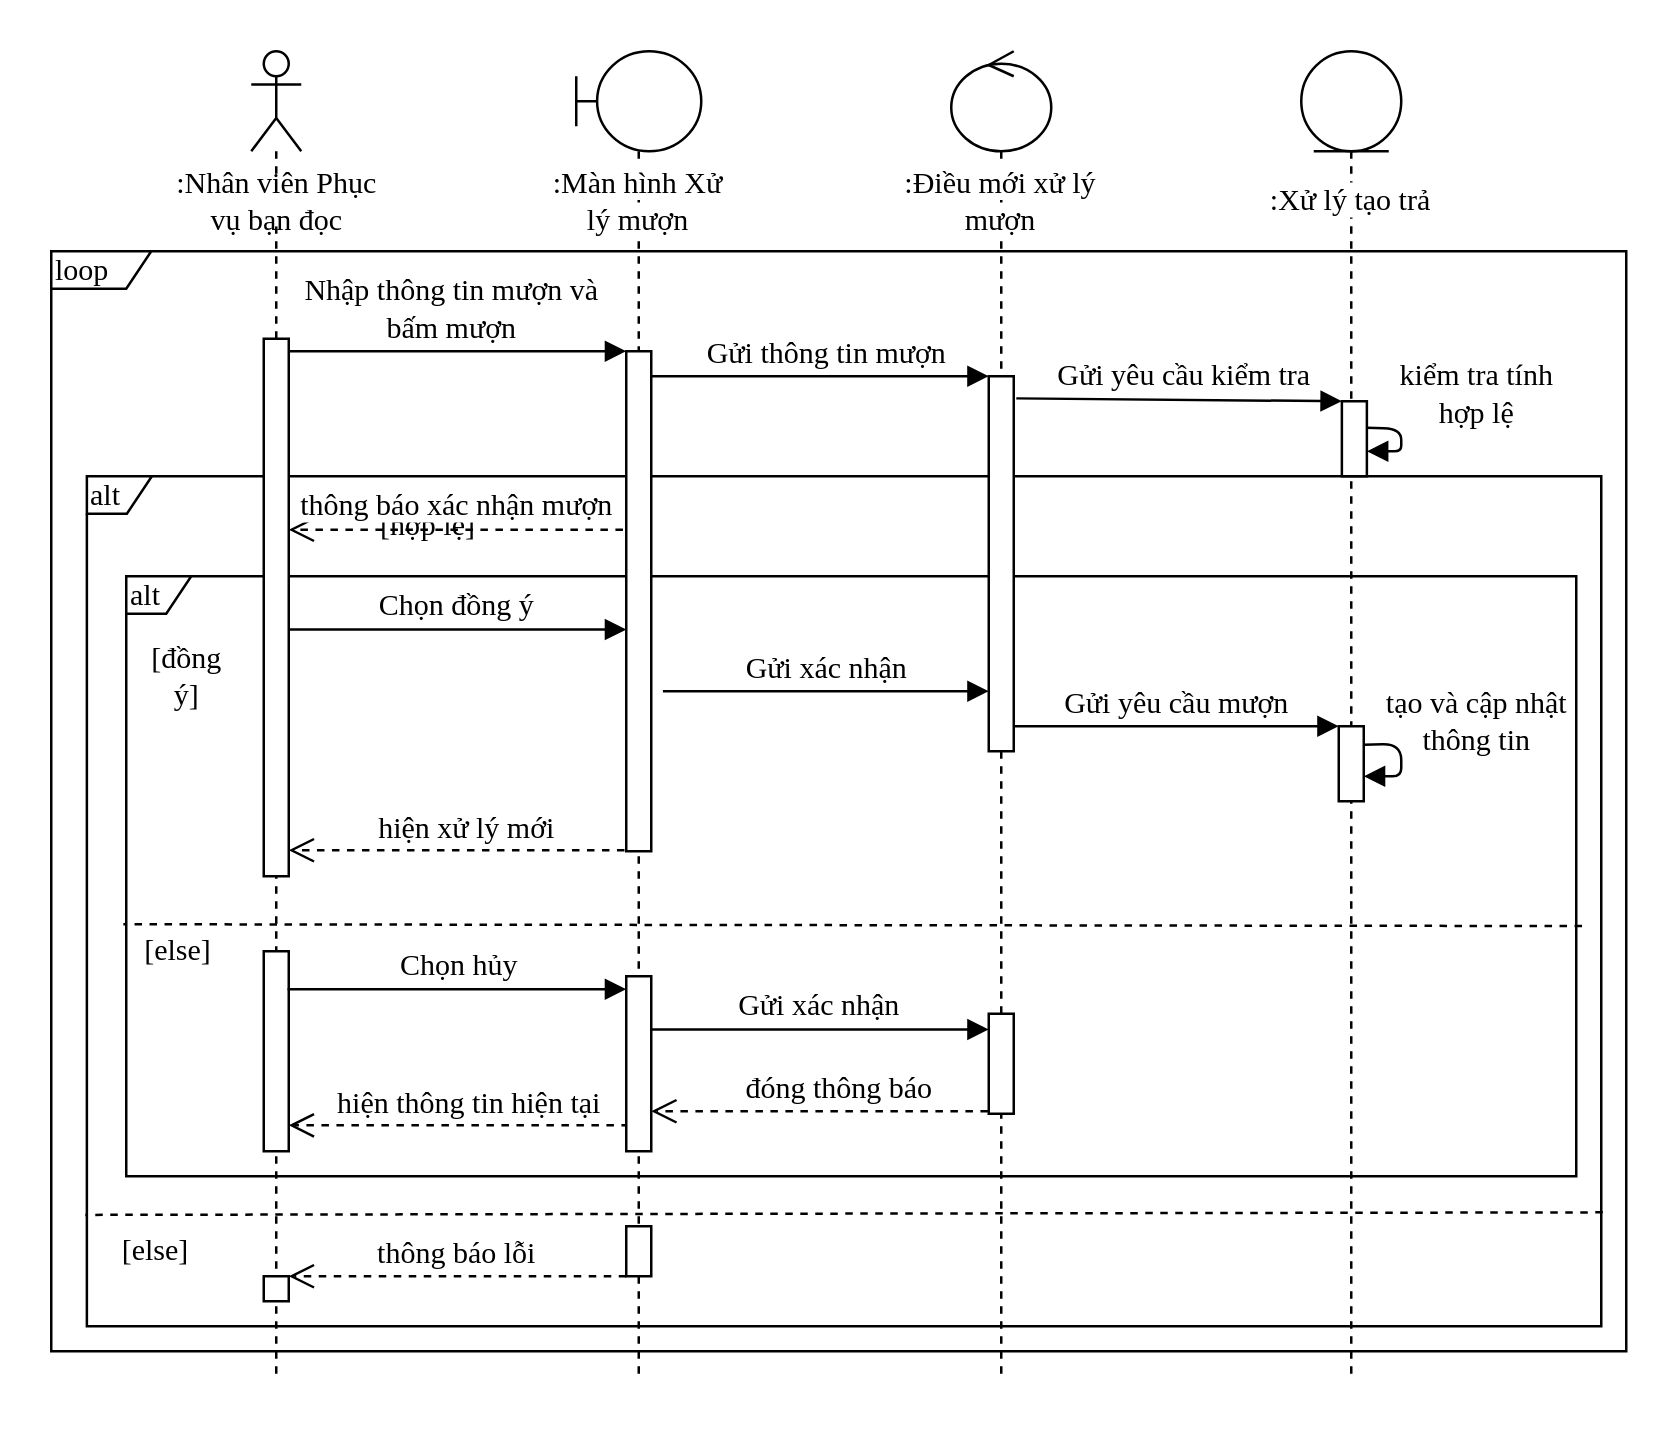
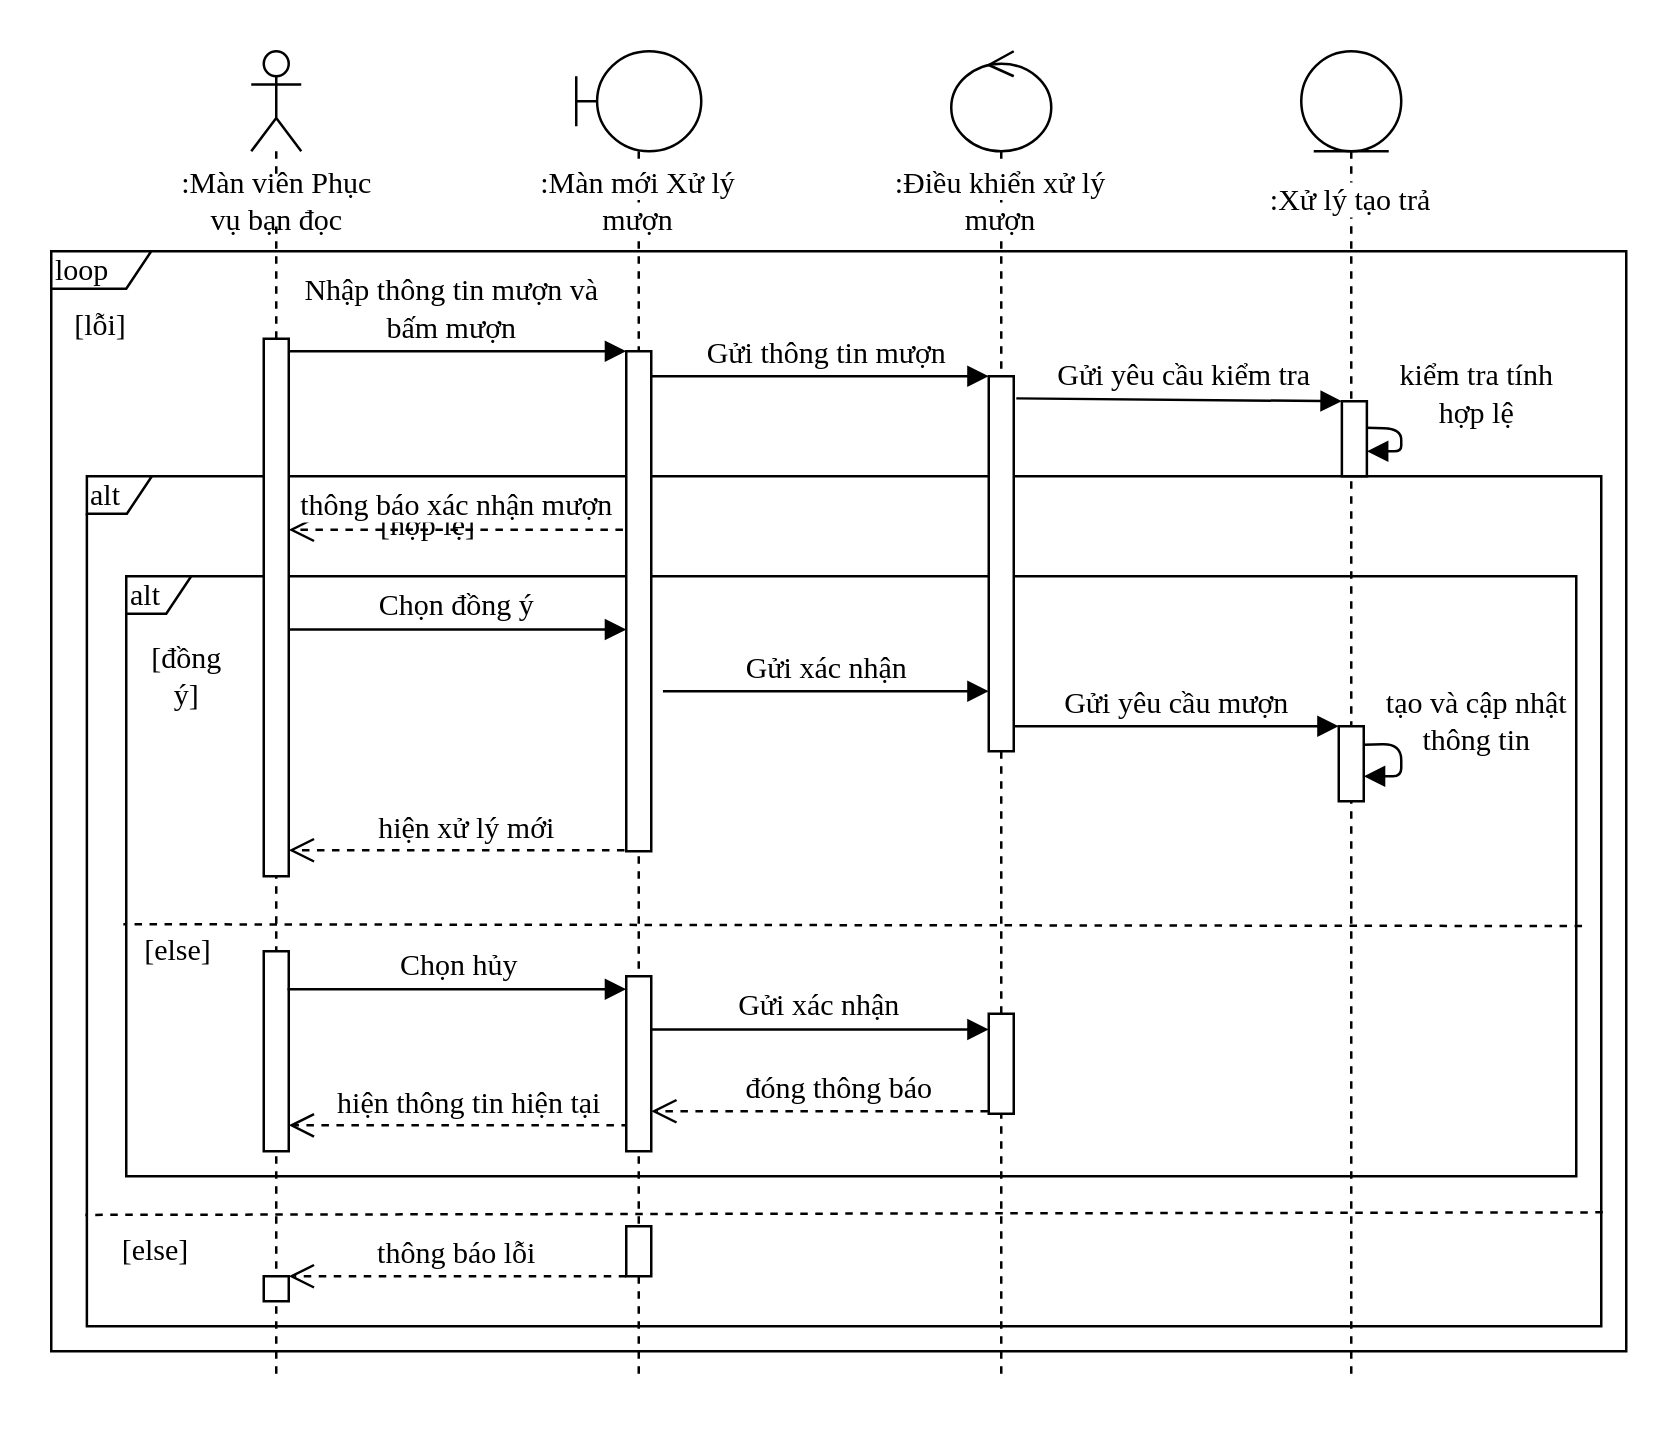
  <mxCell id="0" />
  <mxCell id="1" parent="0" />
  <mxCell id="2" value="loop" style="shape=umlFrame;whiteSpace=wrap;html=1;width=40;height=15;fontFamily=Times New Roman;fontSize=12;align=left;" parent="1" vertex="1"><mxGeometry x="20" y="100" width="630" height="440" as="geometry" /></mxCell>
  <mxCell id="3" value="alt" style="shape=umlFrame;whiteSpace=wrap;html=1;width=26;height=15;fontFamily=Times New Roman;fontSize=12;align=left;" parent="1" vertex="1"><mxGeometry x="34.25" y="190" width="605.75" height="340" as="geometry" /></mxCell>
  <mxCell id="4" value="alt" style="shape=umlFrame;whiteSpace=wrap;html=1;width=26;height=15;fontFamily=Times New Roman;fontSize=12;align=left;" parent="1" vertex="1"><mxGeometry x="50" y="230" width="580" height="240" as="geometry" /></mxCell>
  <mxCell id="5" value="" style="shape=umlLifeline;participant=umlActor;perimeter=lifelinePerimeter;whiteSpace=wrap;html=1;container=1;collapsible=0;recursiveResize=0;verticalAlign=top;spacingTop=36;labelBackgroundColor=#ffffff;outlineConnect=0;fontFamily=Times New Roman;fontSize=11;" parent="1" vertex="1"><mxGeometry x="100" y="20" width="20" height="530" as="geometry" /></mxCell>
  <mxCell id="6" value="" style="html=1;points=[];perimeter=orthogonalPerimeter;fontFamily=Times New Roman;fontSize=12;" parent="5" vertex="1"><mxGeometry x="5" y="115" width="10" height="215" as="geometry" /></mxCell>
  <mxCell id="7" value="" style="html=1;points=[];perimeter=orthogonalPerimeter;fontFamily=Times New Roman;fontSize=12;" parent="5" vertex="1"><mxGeometry x="5" y="490" width="10" height="10" as="geometry" /></mxCell>
  <mxCell id="8" value="" style="html=1;points=[];perimeter=orthogonalPerimeter;fontFamily=Times New Roman;fontSize=12;" parent="5" vertex="1"><mxGeometry x="5" y="360" width="10" height="80" as="geometry" /></mxCell>
  <mxCell id="9" value="" style="shape=umlLifeline;participant=umlControl;perimeter=lifelinePerimeter;whiteSpace=wrap;html=1;container=1;collapsible=0;recursiveResize=0;verticalAlign=top;spacingTop=36;labelBackgroundColor=#ffffff;outlineConnect=0;fontFamily=Times New Roman;fontSize=12;" parent="1" vertex="1"><mxGeometry x="380" y="20" width="40" height="530" as="geometry" /></mxCell>
  <mxCell id="10" value="" style="shape=umlLifeline;participant=umlEntity;perimeter=lifelinePerimeter;whiteSpace=wrap;html=1;container=1;collapsible=0;recursiveResize=0;verticalAlign=top;spacingTop=36;labelBackgroundColor=#ffffff;outlineConnect=0;fontFamily=Times New Roman;fontSize=12;" parent="1" vertex="1"><mxGeometry x="520" y="20" width="40" height="530" as="geometry" /></mxCell>
  <mxCell id="11" value="" style="html=1;points=[];perimeter=orthogonalPerimeter;fontFamily=Times New Roman;fontSize=12;" parent="10" vertex="1"><mxGeometry x="16.25" y="140" width="10" height="30" as="geometry" /></mxCell>
  <mxCell id="12" value="kiểm tra tính&lt;br&gt;hợp lệ" style="html=1;verticalAlign=bottom;endArrow=block;fontFamily=Times New Roman;fontSize=12;exitX=0.977;exitY=0.353;exitDx=0;exitDy=0;exitPerimeter=0;labelBackgroundColor=none;" parent="10" source="11" target="11" edge="1"><mxGeometry x="0.329" y="-31" width="80" relative="1" as="geometry"><mxPoint x="34.96" y="287.44" as="sourcePoint" /><mxPoint x="35" y="300" as="targetPoint" /><Array as="points"><mxPoint x="40" y="151" /><mxPoint x="40" y="160" /></Array><mxPoint x="31" y="25" as="offset" /></mxGeometry></mxCell>
- <mxCell id="13" value=":Nhân viên Phục vụ bạn đọc" style="text;html=1;strokeColor=none;fillColor=#FFFFFF;align=center;verticalAlign=middle;whiteSpace=wrap;rounded=0;fontSize=12;fontFamily=Times New Roman;" parent="1" vertex="1"><mxGeometry x="67.5" y="70" width="85" height="20" as="geometry" /></mxCell>
+ <mxCell id="13" value=":Màn viên Phục vụ bạn đọc" style="text;html=1;strokeColor=none;fillColor=#FFFFFF;align=center;verticalAlign=middle;whiteSpace=wrap;rounded=0;fontSize=12;fontFamily=Times New Roman;" parent="1" vertex="1"><mxGeometry x="67.5" y="70" width="85" height="20" as="geometry" /></mxCell>
  <mxCell id="14" value="" style="shape=umlLifeline;participant=umlBoundary;perimeter=lifelinePerimeter;whiteSpace=wrap;html=1;container=1;collapsible=0;recursiveResize=0;verticalAlign=top;spacingTop=36;labelBackgroundColor=#ffffff;outlineConnect=0;fontFamily=Times New Roman;fontSize=12;" parent="1" vertex="1"><mxGeometry x="230" y="20" width="50" height="530" as="geometry" /></mxCell>
  <mxCell id="15" value="" style="html=1;points=[];perimeter=orthogonalPerimeter;fontFamily=Times New Roman;fontSize=12;" parent="14" vertex="1"><mxGeometry x="20" y="120" width="10" height="200" as="geometry" /></mxCell>
  <mxCell id="16" value="" style="html=1;points=[];perimeter=orthogonalPerimeter;fontFamily=Times New Roman;fontSize=12;" parent="14" vertex="1"><mxGeometry x="20" y="470" width="10" height="20" as="geometry" /></mxCell>
  <mxCell id="17" value="&lt;font style=&quot;font-size: 12px&quot;&gt;Nhập thông tin mượn và&lt;br&gt;bấm mượn&lt;/font&gt;" style="html=1;verticalAlign=bottom;endArrow=block;fontFamily=Times New Roman;fontSize=12;" parent="1" source="6" target="15" edge="1"><mxGeometry x="-0.037" width="80" relative="1" as="geometry"><mxPoint x="130" y="130" as="sourcePoint" /><mxPoint x="220" y="150" as="targetPoint" /><Array as="points"><mxPoint x="150" y="140" /></Array><mxPoint as="offset" /></mxGeometry></mxCell>
  <mxCell id="18" value="Gửi thông tin mượn" style="html=1;verticalAlign=bottom;endArrow=block;fontFamily=Times New Roman;fontSize=12;" parent="1" source="15" target="19" edge="1"><mxGeometry x="0.032" width="80" relative="1" as="geometry"><mxPoint x="260" y="160" as="sourcePoint" /><mxPoint x="404.69" y="160" as="targetPoint" /><Array as="points"><mxPoint x="360" y="150" /></Array><mxPoint as="offset" /></mxGeometry></mxCell>
  <mxCell id="19" value="" style="html=1;points=[];perimeter=orthogonalPerimeter;fontFamily=Times New Roman;fontSize=12;" parent="1" vertex="1"><mxGeometry x="395" y="150" width="10" height="150" as="geometry" /></mxCell>
- <mxCell id="20" value="&lt;span style=&quot;background-color: rgb(255 , 255 , 255)&quot;&gt;:Màn hình Xử lý mượn&lt;/span&gt;" style="text;html=1;strokeColor=none;fillColor=none;align=center;verticalAlign=middle;whiteSpace=wrap;rounded=0;fontFamily=Times New Roman;fontSize=12;" parent="1" vertex="1"><mxGeometry x="215" y="70" width="80" height="20" as="geometry" /></mxCell>
- <mxCell id="21" value="&lt;span style=&quot;background-color: rgb(255 , 255 , 255)&quot;&gt;:Điều mới xử lý mượn&lt;/span&gt;" style="text;html=1;strokeColor=none;fillColor=none;align=center;verticalAlign=middle;whiteSpace=wrap;rounded=0;fontFamily=Times New Roman;fontSize=12;" parent="1" vertex="1"><mxGeometry x="355" y="70" width="90" height="20" as="geometry" /></mxCell>
+ <mxCell id="20" value="&lt;span style=&quot;background-color: rgb(255 , 255 , 255)&quot;&gt;:Màn mới Xử lý mượn&lt;/span&gt;" style="text;html=1;strokeColor=none;fillColor=none;align=center;verticalAlign=middle;whiteSpace=wrap;rounded=0;fontFamily=Times New Roman;fontSize=12;" parent="1" vertex="1"><mxGeometry x="215" y="70" width="80" height="20" as="geometry" /></mxCell>
+ <mxCell id="21" value="&lt;span style=&quot;background-color: rgb(255 , 255 , 255)&quot;&gt;:Điều khiển xử lý mượn&lt;/span&gt;" style="text;html=1;strokeColor=none;fillColor=none;align=center;verticalAlign=middle;whiteSpace=wrap;rounded=0;fontFamily=Times New Roman;fontSize=12;" parent="1" vertex="1"><mxGeometry x="355" y="70" width="90" height="20" as="geometry" /></mxCell>
  <mxCell id="22" value="&lt;span style=&quot;background-color: rgb(255 , 255 , 255)&quot;&gt;:Xử lý tạo trả&lt;/span&gt;" style="text;html=1;strokeColor=none;fillColor=none;align=center;verticalAlign=middle;whiteSpace=wrap;rounded=0;fontFamily=Times New Roman;fontSize=12;" parent="1" vertex="1"><mxGeometry x="498.13" y="70" width="83.75" height="20" as="geometry" /></mxCell>
+ <mxCell id="23" value="[lỗi]" style="text;html=1;strokeColor=none;fillColor=none;align=center;verticalAlign=middle;whiteSpace=wrap;rounded=0;fontFamily=Times New Roman;fontSize=12;" parent="1" vertex="1"><mxGeometry x="30" y="120" width="20" height="20" as="geometry" /></mxCell>
  <mxCell id="24" value="[hợp lệ]" style="text;html=1;strokeColor=none;fillColor=none;align=center;verticalAlign=middle;whiteSpace=wrap;rounded=0;fontFamily=Times New Roman;fontSize=12;" parent="1" vertex="1"><mxGeometry x="147.13" y="200" width="48.25" height="20" as="geometry" /></mxCell>
  <mxCell id="25" value="[else]" style="text;html=1;strokeColor=none;fillColor=none;align=center;verticalAlign=middle;whiteSpace=wrap;rounded=0;fontFamily=Times New Roman;fontSize=12;" parent="1" vertex="1"><mxGeometry x="50" y="490" width="24" height="20" as="geometry" /></mxCell>
  <mxCell id="26" value="thông báo xác nhận mượn" style="html=1;verticalAlign=bottom;endArrow=open;dashed=1;endSize=8;fontFamily=Times New Roman;fontSize=12;exitX=-0.133;exitY=0.357;exitDx=0;exitDy=0;exitPerimeter=0;" parent="1" source="15" target="6" edge="1"><mxGeometry relative="1" as="geometry"><mxPoint x="251" y="209.58" as="sourcePoint" /><mxPoint x="115" y="209.58" as="targetPoint" /></mxGeometry></mxCell>
  <mxCell id="27" value="thông báo lỗi" style="html=1;verticalAlign=bottom;endArrow=open;dashed=1;endSize=8;fontFamily=Times New Roman;fontSize=12;" parent="1" source="16" target="7" edge="1"><mxGeometry relative="1" as="geometry"><mxPoint x="250.41" y="655.53" as="sourcePoint" /><mxPoint x="115" y="630" as="targetPoint" /></mxGeometry></mxCell>
  <mxCell id="28" value="[đồng ý]" style="text;html=1;strokeColor=none;fillColor=none;align=center;verticalAlign=middle;whiteSpace=wrap;rounded=0;fontFamily=Times New Roman;fontSize=12;" parent="1" vertex="1"><mxGeometry x="59.25" y="260" width="30.75" height="20" as="geometry" /></mxCell>
  <mxCell id="29" value="[else]" style="text;html=1;strokeColor=none;fillColor=none;align=center;verticalAlign=middle;whiteSpace=wrap;rounded=0;fontFamily=Times New Roman;fontSize=12;" parent="1" vertex="1"><mxGeometry x="59.25" y="370" width="24" height="20" as="geometry" /></mxCell>
  <mxCell id="30" value="Chọn đồng ý" style="html=1;verticalAlign=bottom;endArrow=block;fontFamily=Times New Roman;fontSize=12;exitX=1.033;exitY=0.541;exitDx=0;exitDy=0;exitPerimeter=0;" parent="1" source="6" target="15" edge="1"><mxGeometry width="80" relative="1" as="geometry"><mxPoint x="105" y="266" as="sourcePoint" /><mxPoint x="240" y="266.34" as="targetPoint" /><Array as="points" /></mxGeometry></mxCell>
  <mxCell id="31" value="Gửi xác nhận" style="html=1;verticalAlign=bottom;endArrow=block;fontFamily=Times New Roman;fontSize=12;exitX=1.467;exitY=0.68;exitDx=0;exitDy=0;exitPerimeter=0;" parent="1" source="15" target="19" edge="1"><mxGeometry x="0.005" width="80" relative="1" as="geometry"><mxPoint x="260" y="256" as="sourcePoint" /><mxPoint x="385" y="280.08" as="targetPoint" /><Array as="points" /><mxPoint as="offset" /></mxGeometry></mxCell>
  <mxCell id="32" value="Chọn hủy" style="html=1;verticalAlign=bottom;endArrow=block;fontFamily=Times New Roman;fontSize=12;exitX=0.952;exitY=0.19;exitDx=0;exitDy=0;exitPerimeter=0;" parent="1" source="8" target="42" edge="1"><mxGeometry width="80" relative="1" as="geometry"><mxPoint x="105" y="390" as="sourcePoint" /><mxPoint x="230" y="444.76" as="targetPoint" /><Array as="points" /></mxGeometry></mxCell>
  <mxCell id="33" value="tạo và cập nhật&lt;br&gt;thông tin" style="html=1;verticalAlign=bottom;endArrow=block;fontFamily=Times New Roman;fontSize=12;exitX=0.996;exitY=0.248;exitDx=0;exitDy=0;exitPerimeter=0;labelBackgroundColor=none;" parent="1" source="39" target="39" edge="1"><mxGeometry x="0.303" y="-30" width="80" relative="1" as="geometry"><mxPoint x="524.87" y="297.85" as="sourcePoint" /><mxPoint x="524.87" y="310.85" as="targetPoint" /><Array as="points"><mxPoint x="560" y="297" /><mxPoint x="560" y="310" /></Array><mxPoint x="30" y="25" as="offset" /></mxGeometry></mxCell>
  <mxCell id="34" value="Gửi yêu cầu mượn" style="html=1;verticalAlign=bottom;endArrow=block;fontFamily=Times New Roman;fontSize=12;" parent="1" source="19" target="39" edge="1"><mxGeometry x="0.005" width="80" relative="1" as="geometry"><mxPoint x="394.7" y="290.4" as="sourcePoint" /><mxPoint x="515" y="290.4" as="targetPoint" /><Array as="points" /><mxPoint as="offset" /></mxGeometry></mxCell>
  <mxCell id="35" value="hiện xử lý mới" style="html=1;verticalAlign=bottom;endArrow=open;dashed=1;endSize=8;fontFamily=Times New Roman;fontSize=12;exitX=-0.071;exitY=0.998;exitDx=0;exitDy=0;exitPerimeter=0;" parent="1" source="15" target="6" edge="1"><mxGeometry x="-0.063" relative="1" as="geometry"><mxPoint x="239.46" y="345.44" as="sourcePoint" /><mxPoint x="105" y="345.44" as="targetPoint" /><mxPoint as="offset" /></mxGeometry></mxCell>
  <mxCell id="36" value="Gửi xác nhận" style="html=1;verticalAlign=bottom;endArrow=block;fontFamily=Times New Roman;fontSize=12;exitX=1.013;exitY=0.304;exitDx=0;exitDy=0;exitPerimeter=0;" parent="1" source="42" target="43" edge="1"><mxGeometry width="80" relative="1" as="geometry"><mxPoint x="250" y="400" as="sourcePoint" /><mxPoint x="385" y="400" as="targetPoint" /><Array as="points" /></mxGeometry></mxCell>
  <mxCell id="37" value="đóng thông báo" style="html=1;verticalAlign=bottom;endArrow=open;dashed=1;endSize=8;fontFamily=Times New Roman;fontSize=12;exitX=0.567;exitY=0.975;exitDx=0;exitDy=0;exitPerimeter=0;" parent="1" source="43" target="42" edge="1"><mxGeometry x="-0.063" relative="1" as="geometry"><mxPoint x="396" y="484" as="sourcePoint" /><mxPoint x="241.43" y="430" as="targetPoint" /><mxPoint as="offset" /></mxGeometry></mxCell>
  <mxCell id="38" value="hiện thông tin hiện tại" style="html=1;verticalAlign=bottom;endArrow=open;dashed=1;endSize=8;fontFamily=Times New Roman;fontSize=12;exitX=0.107;exitY=0.852;exitDx=0;exitDy=0;exitPerimeter=0;" parent="1" source="42" target="8" edge="1"><mxGeometry x="-0.063" relative="1" as="geometry"><mxPoint x="234.46" y="440" as="sourcePoint" /><mxPoint x="100" y="440" as="targetPoint" /><mxPoint as="offset" /></mxGeometry></mxCell>
  <mxCell id="39" value="" style="html=1;points=[];perimeter=orthogonalPerimeter;fontFamily=Times New Roman;fontSize=12;" parent="1" vertex="1"><mxGeometry x="535" y="290" width="10" height="30" as="geometry" /></mxCell>
  <mxCell id="40" value="" style="endArrow=none;dashed=1;html=1;fontFamily=Times New Roman;fontSize=12;exitX=1.001;exitY=0.866;exitDx=0;exitDy=0;exitPerimeter=0;entryX=-0.001;entryY=0.869;entryDx=0;entryDy=0;entryPerimeter=0;" parent="1" source="3" target="3" edge="1"><mxGeometry width="50" height="50" relative="1" as="geometry"><mxPoint x="724.97" y="600" as="sourcePoint" /><mxPoint x="10" y="600" as="targetPoint" /><Array as="points" /></mxGeometry></mxCell>
  <mxCell id="41" value="Gửi yêu cầu kiểm tra" style="html=1;verticalAlign=bottom;endArrow=block;fontFamily=Times New Roman;fontSize=12;exitX=1.102;exitY=0.059;exitDx=0;exitDy=0;exitPerimeter=0;" parent="1" source="19" target="11" edge="1"><mxGeometry x="0.032" width="80" relative="1" as="geometry"><mxPoint x="405" y="170" as="sourcePoint" /><mxPoint x="540" y="170" as="targetPoint" /><Array as="points" /><mxPoint as="offset" /></mxGeometry></mxCell>
  <mxCell id="42" value="" style="html=1;points=[];perimeter=orthogonalPerimeter;fontFamily=Times New Roman;fontSize=12;" parent="1" vertex="1"><mxGeometry x="250" y="390" width="10" height="70" as="geometry" /></mxCell>
  <mxCell id="43" value="" style="html=1;points=[];perimeter=orthogonalPerimeter;fontFamily=Times New Roman;fontSize=12;" parent="1" vertex="1"><mxGeometry x="395" y="405" width="10" height="40" as="geometry" /></mxCell>
  <mxCell id="44" value="" style="endArrow=none;dashed=1;html=1;fontFamily=Times New Roman;fontSize=12;entryX=-0.002;entryY=0.58;entryDx=0;entryDy=0;entryPerimeter=0;exitX=1.004;exitY=0.583;exitDx=0;exitDy=0;exitPerimeter=0;" parent="1" source="4" target="4" edge="1"><mxGeometry width="50" height="50" relative="1" as="geometry"><mxPoint x="764.294" y="542" as="sourcePoint" /><mxPoint x="42.819" y="541.62" as="targetPoint" /><Array as="points" /></mxGeometry></mxCell>
